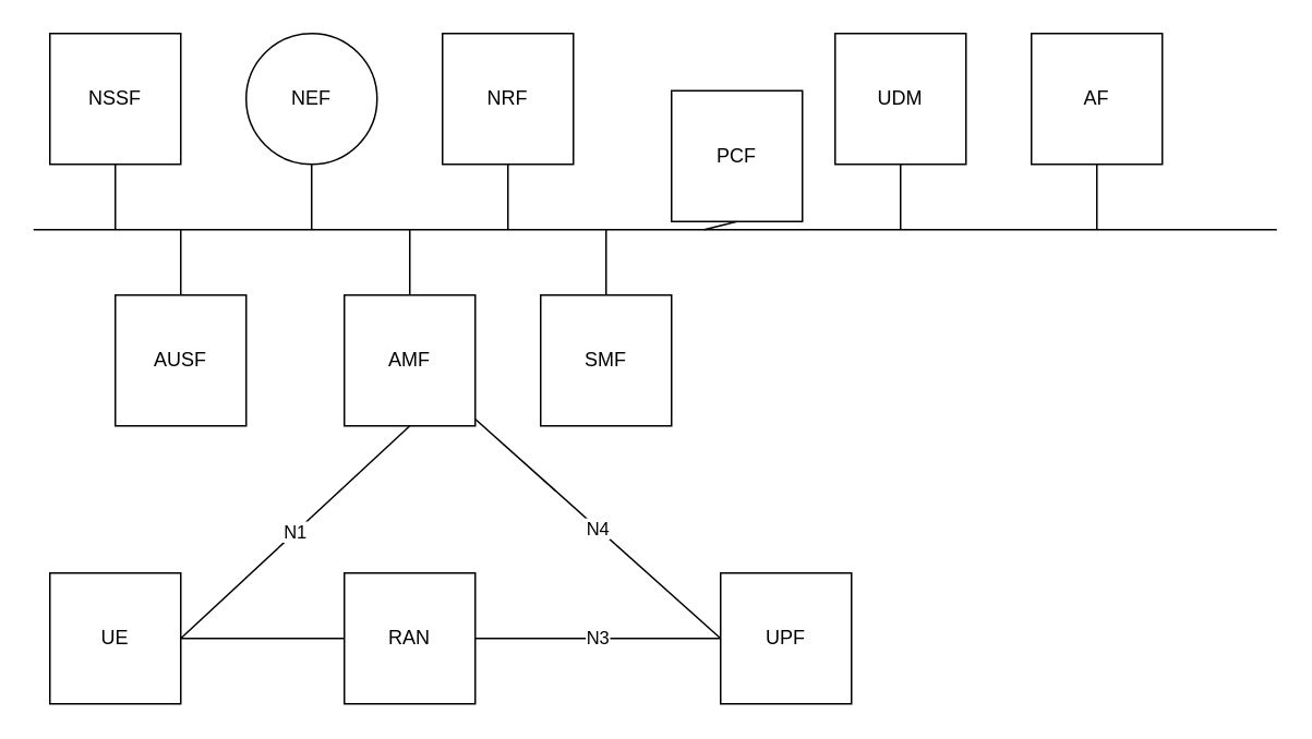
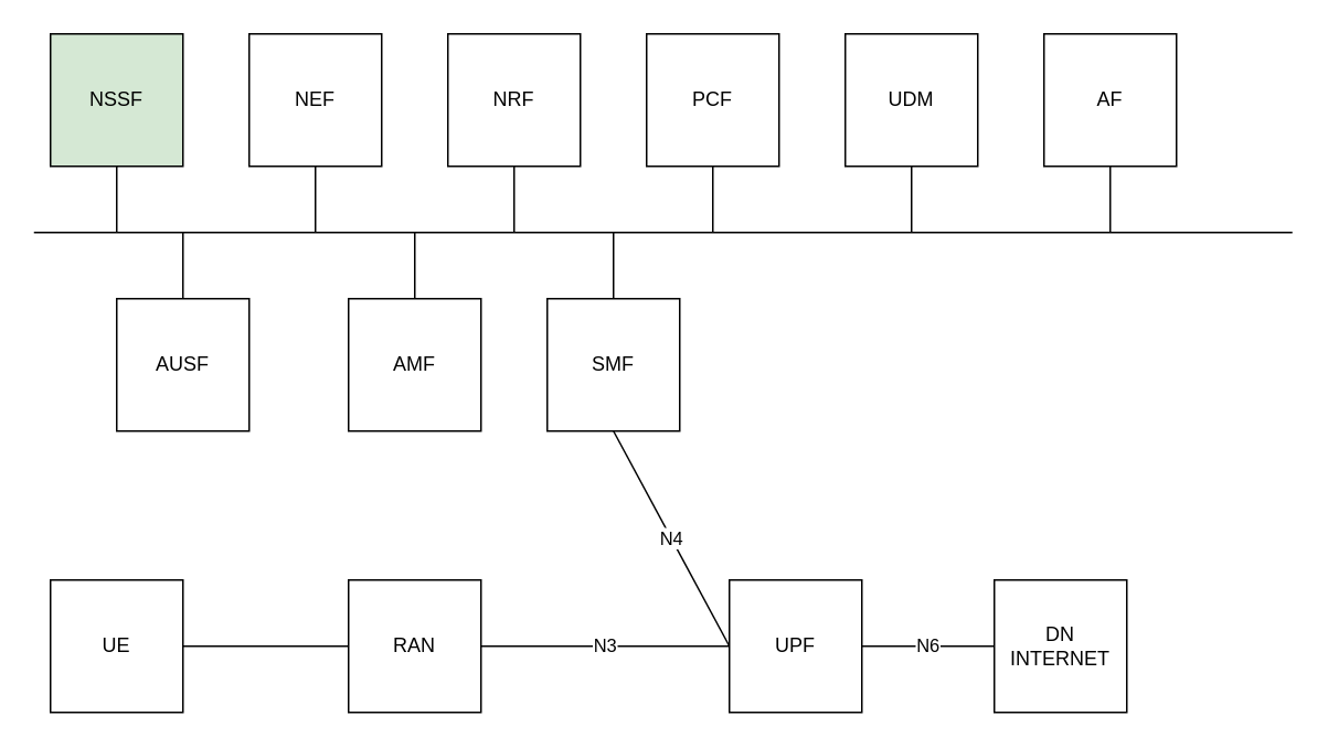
  <mxCell id="0" />
  <mxCell id="1" parent="0" />
  <mxCell id="2" style="edgeStyle=orthogonalEdgeStyle;rounded=0;orthogonalLoop=1;jettySize=auto;html=1;exitX=1;exitY=0.5;exitDx=0;exitDy=0;entryX=0;entryY=0.5;entryDx=0;entryDy=0;endArrow=none;endFill=0;" edge="1" parent="1" source="4" target="6"><mxGeometry relative="1" as="geometry" /></mxCell>
- <mxCell id="3" value="N1" style="rounded=0;orthogonalLoop=1;jettySize=auto;html=1;exitX=1;exitY=0.5;exitDx=0;exitDy=0;entryX=0.5;entryY=1;entryDx=0;entryDy=0;endArrow=none;endFill=0;" edge="1" parent="1" source="4" target="12"><mxGeometry relative="1" as="geometry" /></mxCell>
  <mxCell id="4" value="UE" style="whiteSpace=wrap;html=1;aspect=fixed;" vertex="1" parent="1"><mxGeometry x="30" y="350" width="80" height="80" as="geometry" /></mxCell>
  <mxCell id="5" value="N3" style="edgeStyle=orthogonalEdgeStyle;rounded=0;orthogonalLoop=1;jettySize=auto;html=1;exitX=1;exitY=0.5;exitDx=0;exitDy=0;entryX=0;entryY=0.5;entryDx=0;entryDy=0;endArrow=none;endFill=0;" edge="1" parent="1" source="6" target="9"><mxGeometry relative="1" as="geometry" /></mxCell>
  <mxCell id="6" value="RAN" style="whiteSpace=wrap;html=1;aspect=fixed;" vertex="1" parent="1"><mxGeometry x="210" y="350" width="80" height="80" as="geometry" /></mxCell>
- <mxCell id="8" value="N4" style="edgeStyle=none;rounded=0;orthogonalLoop=1;jettySize=auto;html=1;exitX=0;exitY=0.5;exitDx=0;exitDy=0;endArrow=none;endFill=0;" edge="1" parent="1" source="9" target="12"><mxGeometry relative="1" as="geometry" /></mxCell>
+ <mxCell id="7" value="N6" style="edgeStyle=orthogonalEdgeStyle;rounded=0;orthogonalLoop=1;jettySize=auto;html=1;exitX=1;exitY=0.5;exitDx=0;exitDy=0;entryX=0;entryY=0.5;entryDx=0;entryDy=0;endArrow=none;endFill=0;" edge="1" parent="1" source="9" target="10"><mxGeometry relative="1" as="geometry" /></mxCell>
+ <mxCell id="8" value="N4" style="edgeStyle=none;rounded=0;orthogonalLoop=1;jettySize=auto;html=1;exitX=0;exitY=0.5;exitDx=0;exitDy=0;entryX=0.5;entryY=1;entryDx=0;entryDy=0;endArrow=none;endFill=0;" edge="1" parent="1" source="9" target="14"><mxGeometry relative="1" as="geometry" /></mxCell>
  <mxCell id="9" value="UPF" style="whiteSpace=wrap;html=1;aspect=fixed;" vertex="1" parent="1"><mxGeometry x="440" y="350" width="80" height="80" as="geometry" /></mxCell>
+ <mxCell id="10" value="DN&lt;br&gt;INTERNET" style="whiteSpace=wrap;html=1;aspect=fixed;" vertex="1" parent="1"><mxGeometry x="600" y="350" width="80" height="80" as="geometry" /></mxCell>
  <mxCell id="11" style="edgeStyle=none;rounded=0;orthogonalLoop=1;jettySize=auto;html=1;exitX=0.5;exitY=0;exitDx=0;exitDy=0;endArrow=none;endFill=0;" edge="1" parent="1" source="12"><mxGeometry relative="1" as="geometry"><mxPoint x="250" y="140" as="targetPoint" /></mxGeometry></mxCell>
  <mxCell id="12" value="AMF" style="whiteSpace=wrap;html=1;aspect=fixed;" vertex="1" parent="1"><mxGeometry x="210" y="180" width="80" height="80" as="geometry" /></mxCell>
  <mxCell id="13" style="edgeStyle=none;rounded=0;orthogonalLoop=1;jettySize=auto;html=1;exitX=0.5;exitY=0;exitDx=0;exitDy=0;endArrow=none;endFill=0;" edge="1" parent="1" source="14"><mxGeometry relative="1" as="geometry"><mxPoint x="370" y="140" as="targetPoint" /></mxGeometry></mxCell>
  <mxCell id="14" value="SMF" style="whiteSpace=wrap;html=1;aspect=fixed;" vertex="1" parent="1"><mxGeometry x="330" y="180" width="80" height="80" as="geometry" /></mxCell>
  <mxCell id="15" style="edgeStyle=none;rounded=0;orthogonalLoop=1;jettySize=auto;html=1;exitX=0.5;exitY=1;exitDx=0;exitDy=0;endArrow=none;endFill=0;" edge="1" parent="1" source="16"><mxGeometry relative="1" as="geometry"><mxPoint x="70" y="140" as="targetPoint" /></mxGeometry></mxCell>
- <mxCell id="16" value="NSSF" style="whiteSpace=wrap;html=1;aspect=fixed;" vertex="1" parent="1"><mxGeometry x="30" y="20" width="80" height="80" as="geometry" /></mxCell>
+ <mxCell id="16" value="NSSF" style="whiteSpace=wrap;html=1;aspect=fixed;fillColor=#d5e8d4;" vertex="1" parent="1"><mxGeometry x="30" y="20" width="80" height="80" as="geometry" /></mxCell>
  <mxCell id="17" style="edgeStyle=none;rounded=0;orthogonalLoop=1;jettySize=auto;html=1;exitX=0.5;exitY=1;exitDx=0;exitDy=0;endArrow=none;endFill=0;" edge="1" parent="1" source="18"><mxGeometry relative="1" as="geometry"><mxPoint x="190" y="140" as="targetPoint" /></mxGeometry></mxCell>
- <mxCell id="18" value="NEF" style="ellipse;whiteSpace=wrap;html=1;aspect=fixed;" vertex="1" parent="1"><mxGeometry x="150" y="20" width="80" height="80" as="geometry" /></mxCell>
+ <mxCell id="18" value="NEF" style="whiteSpace=wrap;html=1;aspect=fixed;" vertex="1" parent="1"><mxGeometry x="150" y="20" width="80" height="80" as="geometry" /></mxCell>
  <mxCell id="19" style="edgeStyle=none;rounded=0;orthogonalLoop=1;jettySize=auto;html=1;exitX=0.5;exitY=1;exitDx=0;exitDy=0;endArrow=none;endFill=0;" edge="1" parent="1" source="20"><mxGeometry relative="1" as="geometry"><mxPoint x="310" y="140" as="targetPoint" /></mxGeometry></mxCell>
  <mxCell id="20" value="NRF" style="whiteSpace=wrap;html=1;aspect=fixed;" vertex="1" parent="1"><mxGeometry x="270" y="20" width="80" height="80" as="geometry" /></mxCell>
  <mxCell id="21" style="edgeStyle=none;rounded=0;orthogonalLoop=1;jettySize=auto;html=1;exitX=0.5;exitY=1;exitDx=0;exitDy=0;endArrow=none;endFill=0;" edge="1" parent="1" source="22"><mxGeometry relative="1" as="geometry"><mxPoint x="430" y="140" as="targetPoint" /></mxGeometry></mxCell>
- <mxCell id="22" value="PCF" style="whiteSpace=wrap;html=1;aspect=fixed;" vertex="1" parent="1"><mxGeometry x="410" y="55" width="80" height="80" as="geometry" /></mxCell>
+ <mxCell id="22" value="PCF" style="whiteSpace=wrap;html=1;aspect=fixed;" vertex="1" parent="1"><mxGeometry x="390" y="20" width="80" height="80" as="geometry" /></mxCell>
  <mxCell id="23" style="edgeStyle=none;rounded=0;orthogonalLoop=1;jettySize=auto;html=1;exitX=0.5;exitY=1;exitDx=0;exitDy=0;endArrow=none;endFill=0;" edge="1" parent="1" source="24"><mxGeometry relative="1" as="geometry"><mxPoint x="550" y="140" as="targetPoint" /></mxGeometry></mxCell>
  <mxCell id="24" value="UDM" style="whiteSpace=wrap;html=1;aspect=fixed;" vertex="1" parent="1"><mxGeometry x="510" y="20" width="80" height="80" as="geometry" /></mxCell>
  <mxCell id="25" style="edgeStyle=none;rounded=0;orthogonalLoop=1;jettySize=auto;html=1;exitX=0.5;exitY=1;exitDx=0;exitDy=0;endArrow=none;endFill=0;" edge="1" parent="1" source="26"><mxGeometry relative="1" as="geometry"><mxPoint x="670" y="140" as="targetPoint" /></mxGeometry></mxCell>
  <mxCell id="26" value="AF" style="whiteSpace=wrap;html=1;aspect=fixed;" vertex="1" parent="1"><mxGeometry x="630" y="20" width="80" height="80" as="geometry" /></mxCell>
  <mxCell id="27" style="edgeStyle=none;rounded=0;orthogonalLoop=1;jettySize=auto;html=1;exitX=0.5;exitY=0;exitDx=0;exitDy=0;endArrow=none;endFill=0;" edge="1" parent="1" source="28"><mxGeometry relative="1" as="geometry"><mxPoint x="110" y="140" as="targetPoint" /></mxGeometry></mxCell>
  <mxCell id="28" value="AUSF" style="whiteSpace=wrap;html=1;aspect=fixed;" vertex="1" parent="1"><mxGeometry x="70" y="180" width="80" height="80" as="geometry" /></mxCell>
  <mxCell id="29" value="" style="edgeStyle=none;orthogonalLoop=1;jettySize=auto;html=1;rounded=0;endArrow=none;endFill=0;" edge="1" parent="1"><mxGeometry width="100" relative="1" as="geometry"><mxPoint x="20" y="140" as="sourcePoint" /><mxPoint x="780" y="140" as="targetPoint" /><Array as="points" /></mxGeometry></mxCell>
